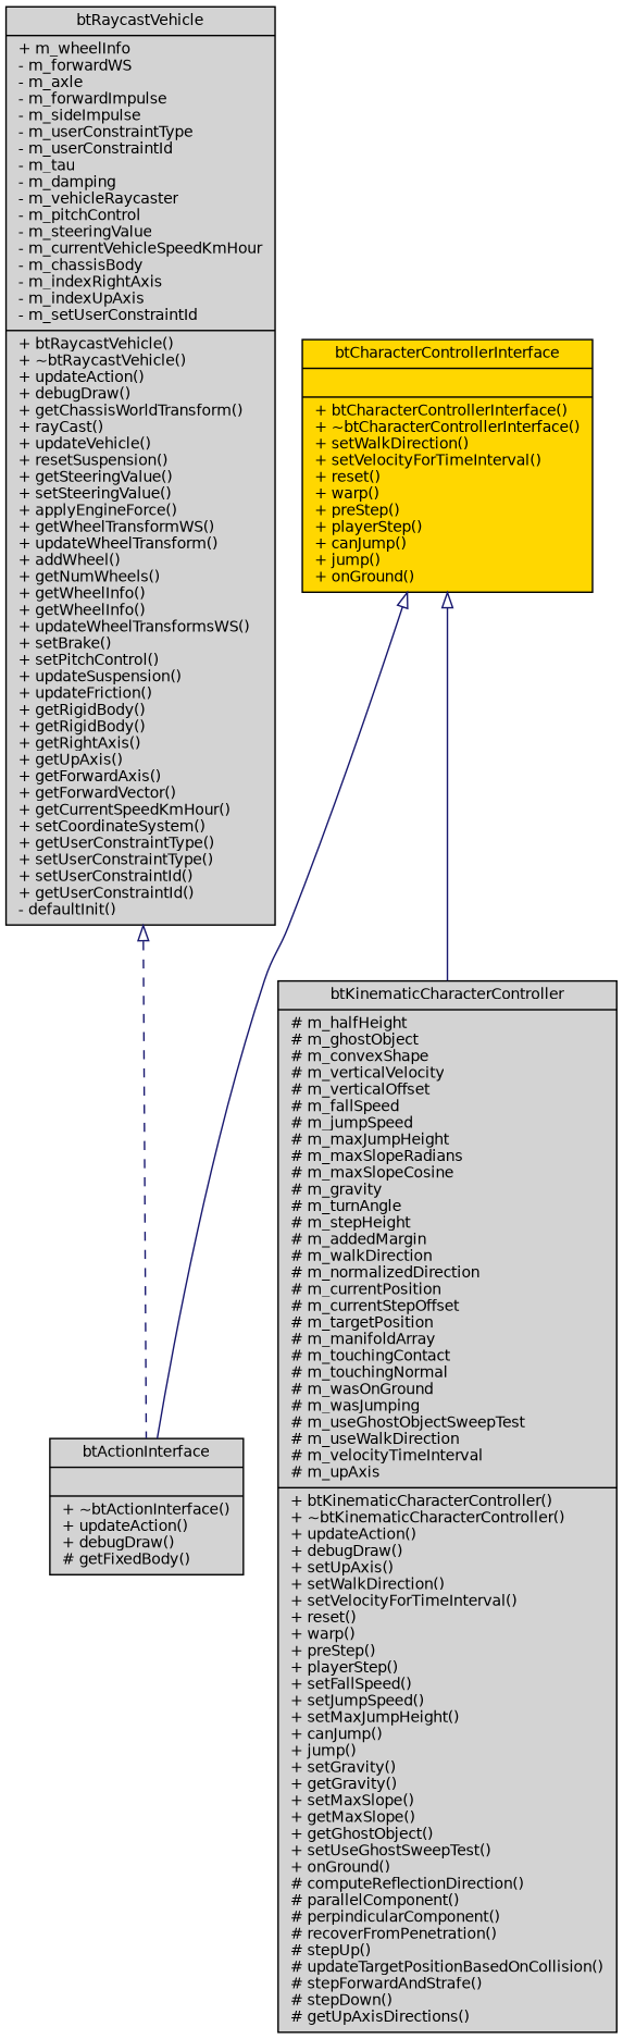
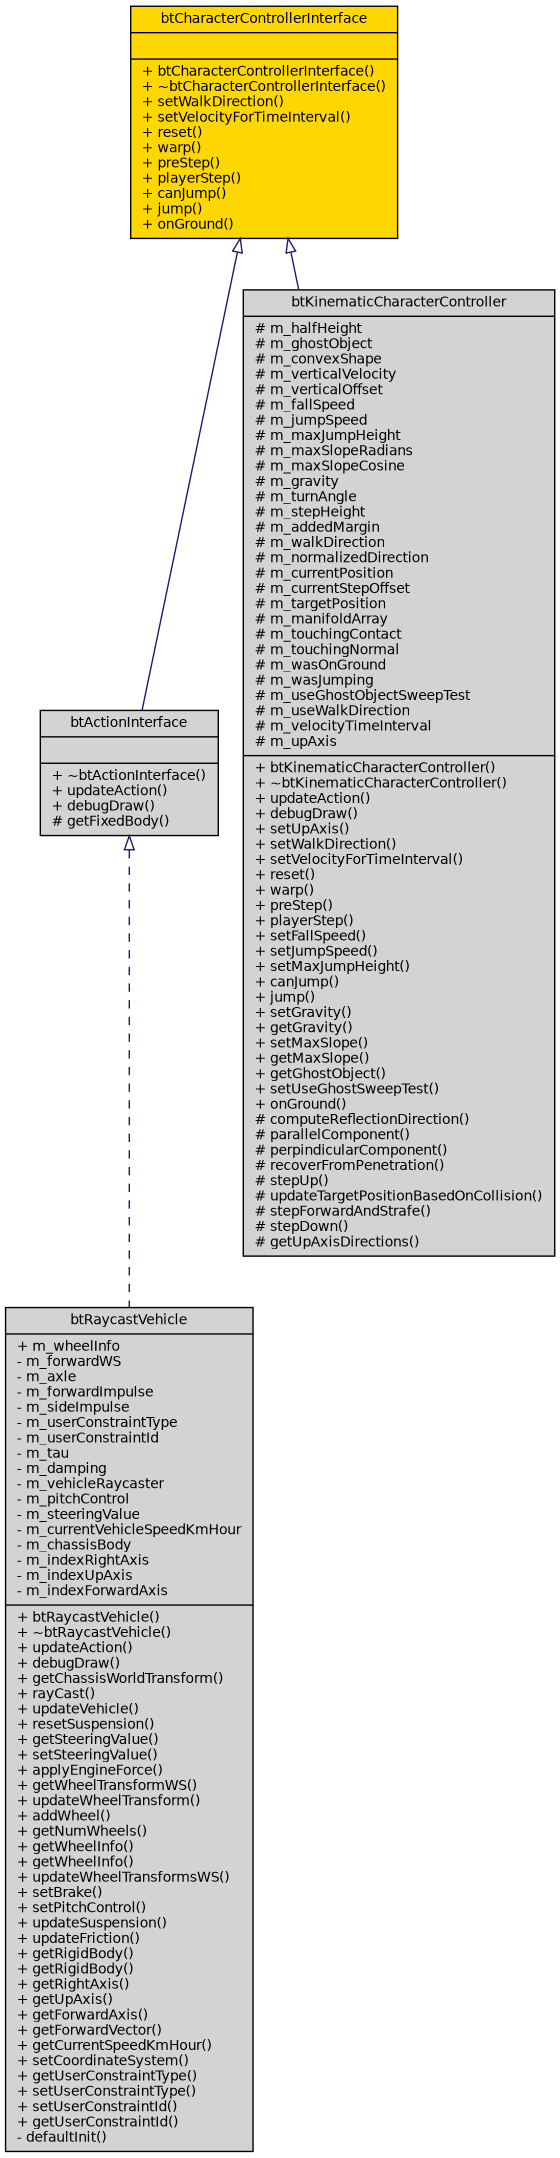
  digraph {
    node [color=black fillcolor=lightgrey fontname=Helvetica fontsize=10 shape=record style=filled]
    edge [arrowtail=empty color=midnightblue dir=back fontname=Helvetica fontsize=10 labelfontname=Helvetica labelfontsize=10 style=solid]
    n1 [fontcolor=black height=0.2 label="{btActionInterface\n||+ ~btActionInterface()\l+ updateAction()\l+ debugDraw()\l# getFixedBody()\l}" width=0.4]
-   n2 [height=0.2 label="{btRaycastVehicle\n|+ m_wheelInfo\l- m_forwardWS\l- m_axle\l- m_forwardImpulse\l- m_sideImpulse\l- m_userConstraintType\l- m_userConstraintId\l- m_tau\l- m_damping\l- m_vehicleRaycaster\l- m_pitchControl\l- m_steeringValue\l- m_currentVehicleSpeedKmHour\l- m_chassisBody\l- m_indexRightAxis\l- m_indexUpAxis\l- m_setUserConstraintId\l|+ btRaycastVehicle()\l+ ~btRaycastVehicle()\l+ updateAction()\l+ debugDraw()\l+ getChassisWorldTransform()\l+ rayCast()\l+ updateVehicle()\l+ resetSuspension()\l+ getSteeringValue()\l+ setSteeringValue()\l+ applyEngineForce()\l+ getWheelTransformWS()\l+ updateWheelTransform()\l+ addWheel()\l+ getNumWheels()\l+ getWheelInfo()\l+ getWheelInfo()\l+ updateWheelTransformsWS()\l+ setBrake()\l+ setPitchControl()\l+ updateSuspension()\l+ updateFriction()\l+ getRigidBody()\l+ getRigidBody()\l+ getRightAxis()\l+ getUpAxis()\l+ getForwardAxis()\l+ getForwardVector()\l+ getCurrentSpeedKmHour()\l+ setCoordinateSystem()\l+ getUserConstraintType()\l+ setUserConstraintType()\l+ setUserConstraintId()\l+ getUserConstraintId()\l- defaultInit()\l}" width=0.4]
+   n2 [height=0.2 label="{btRaycastVehicle\n|+ m_wheelInfo\l- m_forwardWS\l- m_axle\l- m_forwardImpulse\l- m_sideImpulse\l- m_userConstraintType\l- m_userConstraintId\l- m_tau\l- m_damping\l- m_vehicleRaycaster\l- m_pitchControl\l- m_steeringValue\l- m_currentVehicleSpeedKmHour\l- m_chassisBody\l- m_indexRightAxis\l- m_indexUpAxis\l- m_indexForwardAxis\l|+ btRaycastVehicle()\l+ ~btRaycastVehicle()\l+ updateAction()\l+ debugDraw()\l+ getChassisWorldTransform()\l+ rayCast()\l+ updateVehicle()\l+ resetSuspension()\l+ getSteeringValue()\l+ setSteeringValue()\l+ applyEngineForce()\l+ getWheelTransformWS()\l+ updateWheelTransform()\l+ addWheel()\l+ getNumWheels()\l+ getWheelInfo()\l+ getWheelInfo()\l+ updateWheelTransformsWS()\l+ setBrake()\l+ setPitchControl()\l+ updateSuspension()\l+ updateFriction()\l+ getRigidBody()\l+ getRigidBody()\l+ getRightAxis()\l+ getUpAxis()\l+ getForwardAxis()\l+ getForwardVector()\l+ getCurrentSpeedKmHour()\l+ setCoordinateSystem()\l+ getUserConstraintType()\l+ setUserConstraintType()\l+ setUserConstraintId()\l+ getUserConstraintId()\l- defaultInit()\l}" width=0.4]
    n3 [fillcolor=gold height=0.2 label="{btCharacterControllerInterface\n||+ btCharacterControllerInterface()\l+ ~btCharacterControllerInterface()\l+ setWalkDirection()\l+ setVelocityForTimeInterval()\l+ reset()\l+ warp()\l+ preStep()\l+ playerStep()\l+ canJump()\l+ jump()\l+ onGround()\l}" width=0.4]
    n4 [height=0.2 label="{btKinematicCharacterController\n|# m_halfHeight\l# m_ghostObject\l# m_convexShape\l# m_verticalVelocity\l# m_verticalOffset\l# m_fallSpeed\l# m_jumpSpeed\l# m_maxJumpHeight\l# m_maxSlopeRadians\l# m_maxSlopeCosine\l# m_gravity\l# m_turnAngle\l# m_stepHeight\l# m_addedMargin\l# m_walkDirection\l# m_normalizedDirection\l# m_currentPosition\l# m_currentStepOffset\l# m_targetPosition\l# m_manifoldArray\l# m_touchingContact\l# m_touchingNormal\l# m_wasOnGround\l# m_wasJumping\l# m_useGhostObjectSweepTest\l# m_useWalkDirection\l# m_velocityTimeInterval\l# m_upAxis\l|+ btKinematicCharacterController()\l+ ~btKinematicCharacterController()\l+ updateAction()\l+ debugDraw()\l+ setUpAxis()\l+ setWalkDirection()\l+ setVelocityForTimeInterval()\l+ reset()\l+ warp()\l+ preStep()\l+ playerStep()\l+ setFallSpeed()\l+ setJumpSpeed()\l+ setMaxJumpHeight()\l+ canJump()\l+ jump()\l+ setGravity()\l+ getGravity()\l+ setMaxSlope()\l+ getMaxSlope()\l+ getGhostObject()\l+ setUseGhostSweepTest()\l+ onGround()\l# computeReflectionDirection()\l# parallelComponent()\l# perpindicularComponent()\l# recoverFromPenetration()\l# stepUp()\l# updateTargetPositionBasedOnCollision()\l# stepForwardAndStrafe()\l# stepDown()\l# getUpAxisDirections()\l}" width=0.4]
-   n2 -> n1 [style=dashed]
+   n1 -> n2 [style=dashed]
    n3 -> n1
    n3 -> n4
  }
